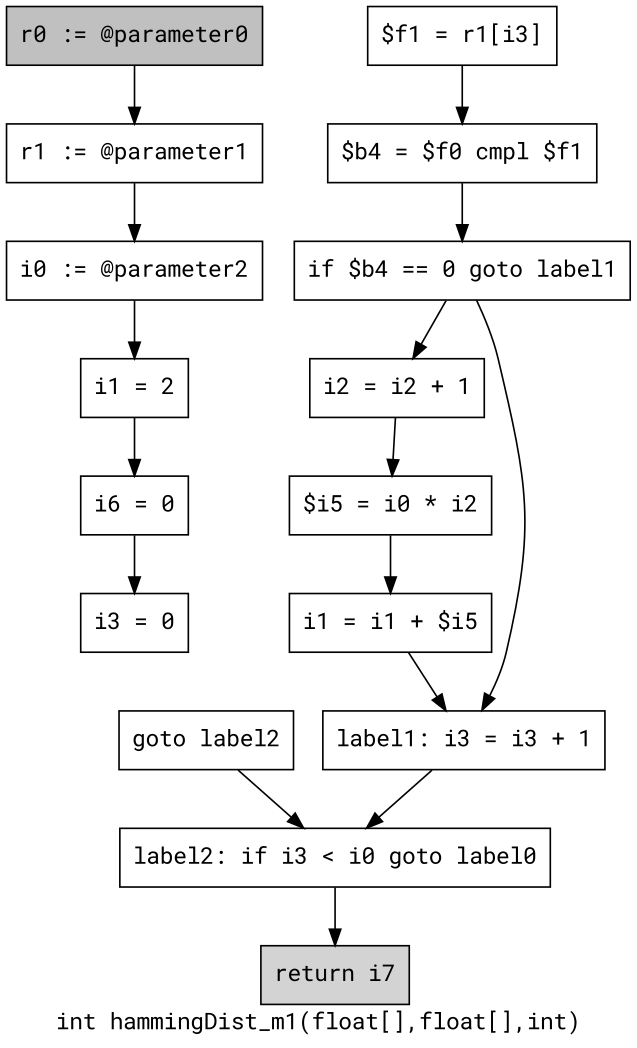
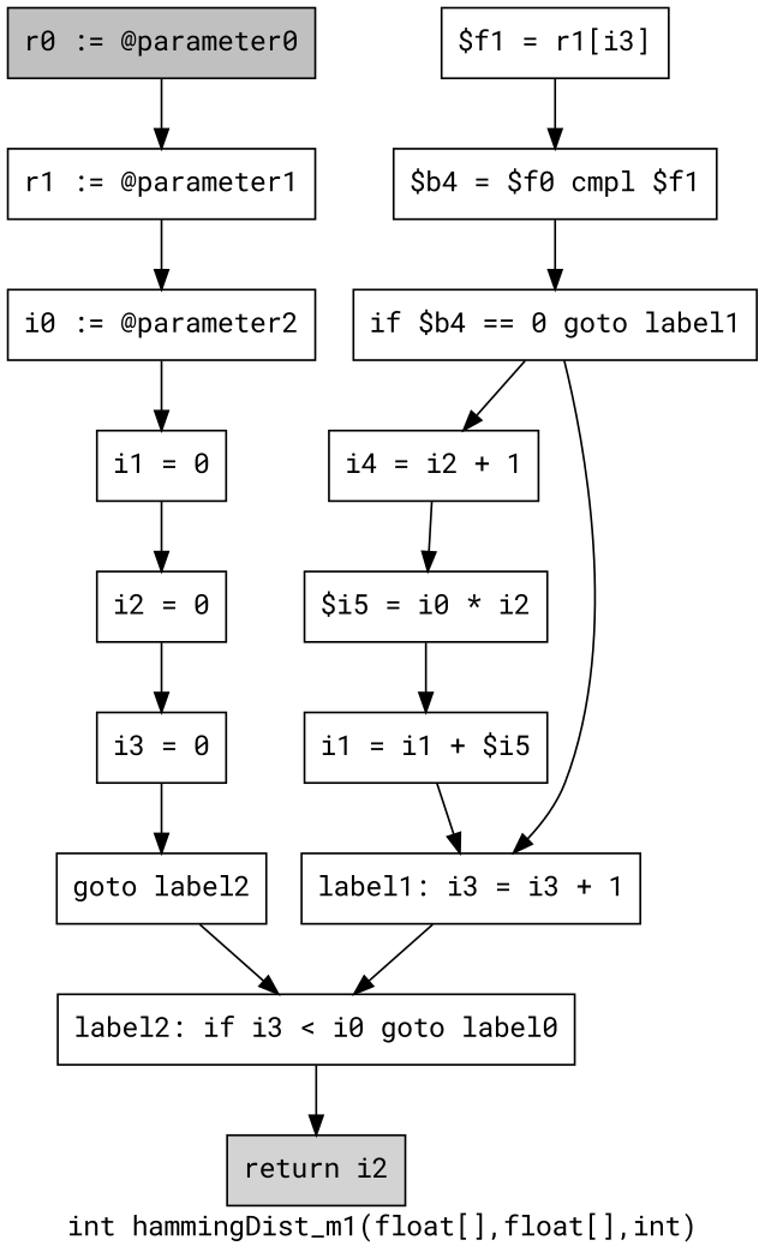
  digraph {
    fontname="Roboto Mono"
    label="int hammingDist_m1(float[],float[],int)"
    node [fontname="Roboto Mono" shape=box]
    edge [fontname="Roboto Mono"]
    n1 [fillcolor=gray label="r0 := @parameter0" style=filled]
    n2 [label="r1 := @parameter1"]
    n3 [label="i0 := @parameter2"]
-   n4 [label="i1 = 2"]
-   n5 [label="i6 = 0"]
+   n4 [label="i1 = 0"]
+   n5 [label="i2 = 0"]
    n6 [label="i3 = 0"]
    n7 [label="goto label2"]
    n8 [label="label2: if i3 < i0 goto label0"]
-   n9 [fillcolor=lightgray label="return i7" style=filled]
+   n9 [fillcolor=lightgray label="return i2" style=filled]
    n10 [label="$f1 = r1[i3]"]
    n11 [label="$b4 = $f0 cmpl $f1"]
    n12 [label="if $b4 == 0 goto label1"]
-   n13 [label="i2 = i2 + 1"]
+   n13 [label="i4 = i2 + 1"]
    n14 [label="label1: i3 = i3 + 1"]
    n15 [label="$i5 = i0 * i2"]
    n16 [label="i1 = i1 + $i5"]
    n1 -> n2
    n2 -> n3
    n3 -> n4
    n4 -> n5
    n5 -> n6
+   n6 -> n7
    n7 -> n8
    n8 -> n9
    n10 -> n11
    n11 -> n12
    n12 -> n13
    n12 -> n14
    n13 -> n15
    n14 -> n8
    n15 -> n16
    n16 -> n14
  }
